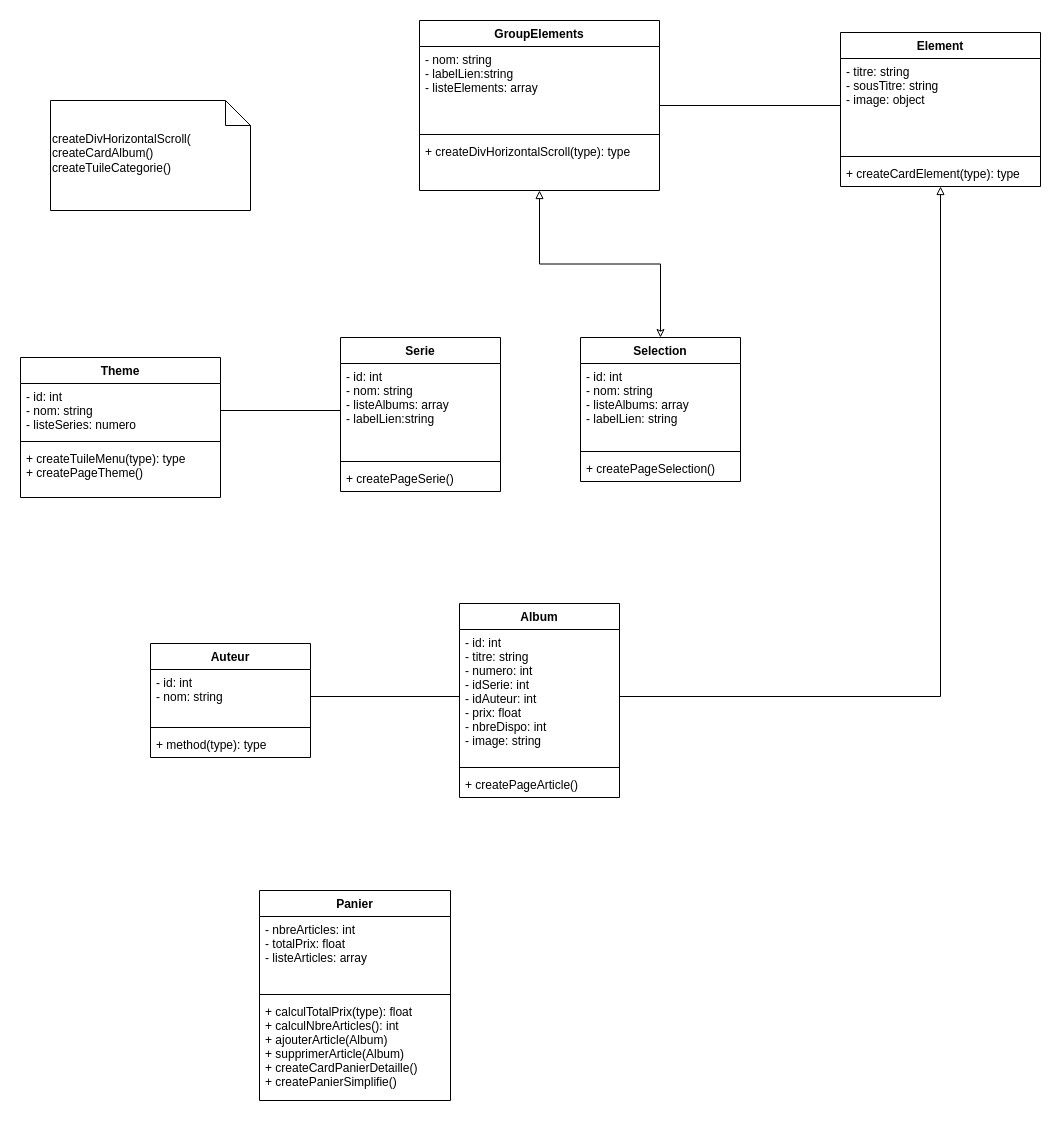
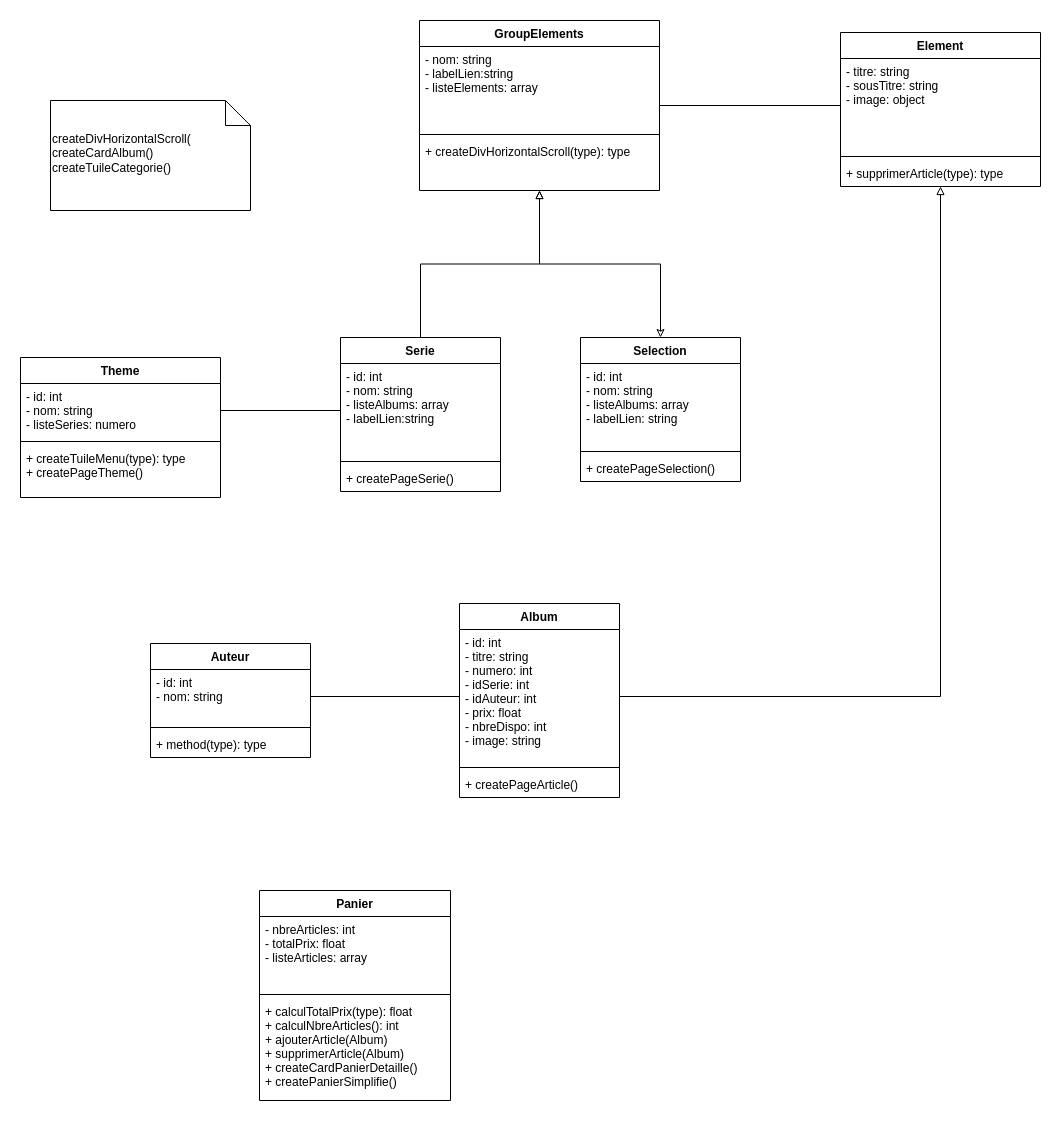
  <mxCell id="0" />
  <mxCell id="1" parent="0" />
  <mxCell id="2" value="Album" style="swimlane;fontStyle=1;align=center;verticalAlign=top;childLayout=stackLayout;horizontal=1;startSize=26;horizontalStack=0;resizeParent=1;resizeParentMax=0;resizeLast=0;collapsible=1;marginBottom=0;" parent="1" vertex="1"><mxGeometry x="459" y="603" width="160" height="194" as="geometry" /></mxCell>
  <mxCell id="3" value="- id: int&#10;- titre: string&#10;- numero: int&#10;- idSerie: int&#10;- idAuteur: int&#10;- prix: float&#10;- nbreDispo: int&#10;- image: string" style="text;strokeColor=none;fillColor=none;align=left;verticalAlign=top;spacingLeft=4;spacingRight=4;overflow=hidden;rotatable=0;points=[[0,0.5],[1,0.5]];portConstraint=eastwest;" parent="2" vertex="1"><mxGeometry y="26" width="160" height="134" as="geometry" /></mxCell>
  <mxCell id="4" value="" style="line;strokeWidth=1;fillColor=none;align=left;verticalAlign=middle;spacingTop=-1;spacingLeft=3;spacingRight=3;rotatable=0;labelPosition=right;points=[];portConstraint=eastwest;" parent="2" vertex="1"><mxGeometry y="160" width="160" height="8" as="geometry" /></mxCell>
  <mxCell id="5" value="+ createPageArticle()" style="text;strokeColor=none;fillColor=none;align=left;verticalAlign=top;spacingLeft=4;spacingRight=4;overflow=hidden;rotatable=0;points=[[0,0.5],[1,0.5]];portConstraint=eastwest;" parent="2" vertex="1"><mxGeometry y="168" width="160" height="26" as="geometry" /></mxCell>
  <mxCell id="6" value="Serie" style="swimlane;fontStyle=1;align=center;verticalAlign=top;childLayout=stackLayout;horizontal=1;startSize=26;horizontalStack=0;resizeParent=1;resizeParentMax=0;resizeLast=0;collapsible=1;marginBottom=0;" parent="1" vertex="1"><mxGeometry x="340" y="337" width="160" height="154" as="geometry" /></mxCell>
  <mxCell id="7" value="- id: int&#10;- nom: string&#10;- listeAlbums: array&#10;- labelLien:string" style="text;strokeColor=none;fillColor=none;align=left;verticalAlign=top;spacingLeft=4;spacingRight=4;overflow=hidden;rotatable=0;points=[[0,0.5],[1,0.5]];portConstraint=eastwest;" parent="6" vertex="1"><mxGeometry y="26" width="160" height="94" as="geometry" /></mxCell>
  <mxCell id="8" value="" style="line;strokeWidth=1;fillColor=none;align=left;verticalAlign=middle;spacingTop=-1;spacingLeft=3;spacingRight=3;rotatable=0;labelPosition=right;points=[];portConstraint=eastwest;" parent="6" vertex="1"><mxGeometry y="120" width="160" height="8" as="geometry" /></mxCell>
  <mxCell id="9" value="+ createPageSerie()" style="text;strokeColor=none;fillColor=none;align=left;verticalAlign=top;spacingLeft=4;spacingRight=4;overflow=hidden;rotatable=0;points=[[0,0.5],[1,0.5]];portConstraint=eastwest;" parent="6" vertex="1"><mxGeometry y="128" width="160" height="26" as="geometry" /></mxCell>
  <mxCell id="10" value="Auteur" style="swimlane;fontStyle=1;align=center;verticalAlign=top;childLayout=stackLayout;horizontal=1;startSize=26;horizontalStack=0;resizeParent=1;resizeParentMax=0;resizeLast=0;collapsible=1;marginBottom=0;" parent="1" vertex="1"><mxGeometry x="150" y="643" width="160" height="114" as="geometry" /></mxCell>
  <mxCell id="11" value="- id: int&#10;- nom: string" style="text;strokeColor=none;fillColor=none;align=left;verticalAlign=top;spacingLeft=4;spacingRight=4;overflow=hidden;rotatable=0;points=[[0,0.5],[1,0.5]];portConstraint=eastwest;" parent="10" vertex="1"><mxGeometry y="26" width="160" height="54" as="geometry" /></mxCell>
  <mxCell id="12" value="" style="line;strokeWidth=1;fillColor=none;align=left;verticalAlign=middle;spacingTop=-1;spacingLeft=3;spacingRight=3;rotatable=0;labelPosition=right;points=[];portConstraint=eastwest;" parent="10" vertex="1"><mxGeometry y="80" width="160" height="8" as="geometry" /></mxCell>
  <mxCell id="13" value="+ method(type): type" style="text;strokeColor=none;fillColor=none;align=left;verticalAlign=top;spacingLeft=4;spacingRight=4;overflow=hidden;rotatable=0;points=[[0,0.5],[1,0.5]];portConstraint=eastwest;" parent="10" vertex="1"><mxGeometry y="88" width="160" height="26" as="geometry" /></mxCell>
  <mxCell id="14" value="createDivHorizontalScroll(&lt;br&gt;createCardAlbum()&lt;br&gt;createTuileCategorie()" style="shape=note2;boundedLbl=1;whiteSpace=wrap;html=1;size=25;verticalAlign=top;align=left;" parent="1" vertex="1"><mxGeometry x="50" y="100" width="200" height="110" as="geometry" /></mxCell>
  <mxCell id="15" value="Theme" style="swimlane;fontStyle=1;align=center;verticalAlign=top;childLayout=stackLayout;horizontal=1;startSize=26;horizontalStack=0;resizeParent=1;resizeParentMax=0;resizeLast=0;collapsible=1;marginBottom=0;" parent="1" vertex="1"><mxGeometry x="20" y="357" width="200" height="140" as="geometry" /></mxCell>
  <mxCell id="16" value="- id: int&#10;- nom: string&#10;- listeSeries: numero" style="text;strokeColor=none;fillColor=none;align=left;verticalAlign=top;spacingLeft=4;spacingRight=4;overflow=hidden;rotatable=0;points=[[0,0.5],[1,0.5]];portConstraint=eastwest;" parent="15" vertex="1"><mxGeometry y="26" width="200" height="54" as="geometry" /></mxCell>
  <mxCell id="17" value="" style="line;strokeWidth=1;fillColor=none;align=left;verticalAlign=middle;spacingTop=-1;spacingLeft=3;spacingRight=3;rotatable=0;labelPosition=right;points=[];portConstraint=eastwest;" parent="15" vertex="1"><mxGeometry y="80" width="200" height="8" as="geometry" /></mxCell>
  <mxCell id="18" value="+ createTuileMenu(type): type&#10;+ createPageTheme()" style="text;strokeColor=none;fillColor=none;align=left;verticalAlign=top;spacingLeft=4;spacingRight=4;overflow=hidden;rotatable=0;points=[[0,0.5],[1,0.5]];portConstraint=eastwest;" parent="15" vertex="1"><mxGeometry y="88" width="200" height="52" as="geometry" /></mxCell>
  <mxCell id="19" style="edgeStyle=orthogonalEdgeStyle;rounded=0;orthogonalLoop=1;jettySize=auto;html=1;entryX=0;entryY=0.5;entryDx=0;entryDy=0;startArrow=none;startFill=0;endArrow=none;endFill=0;strokeColor=#000000;" parent="1" source="22" target="32" edge="1"><mxGeometry relative="1" as="geometry" /></mxCell>
+ <mxCell id="20" style="edgeStyle=orthogonalEdgeStyle;rounded=0;orthogonalLoop=1;jettySize=auto;html=1;entryX=0.5;entryY=0;entryDx=0;entryDy=0;startArrow=block;startFill=0;endArrow=none;endFill=0;strokeColor=#000000;" parent="1" source="22" target="6" edge="1"><mxGeometry relative="1" as="geometry" /></mxCell>
  <mxCell id="21" style="edgeStyle=orthogonalEdgeStyle;rounded=0;orthogonalLoop=1;jettySize=auto;html=1;entryX=0.5;entryY=0;entryDx=0;entryDy=0;startArrow=block;startFill=0;endArrow=classic;endFill=0;strokeColor=#000000;" parent="1" source="22" target="26" edge="1"><mxGeometry relative="1" as="geometry" /></mxCell>
  <mxCell id="22" value="GroupElements" style="swimlane;fontStyle=1;align=center;verticalAlign=top;childLayout=stackLayout;horizontal=1;startSize=26;horizontalStack=0;resizeParent=1;resizeParentMax=0;resizeLast=0;collapsible=1;marginBottom=0;" parent="1" vertex="1"><mxGeometry x="419" y="20" width="240" height="170" as="geometry" /></mxCell>
  <mxCell id="23" value="- nom: string&#10;- labelLien:string&#10;- listeElements: array" style="text;strokeColor=none;fillColor=none;align=left;verticalAlign=top;spacingLeft=4;spacingRight=4;overflow=hidden;rotatable=0;points=[[0,0.5],[1,0.5]];portConstraint=eastwest;" parent="22" vertex="1"><mxGeometry y="26" width="240" height="84" as="geometry" /></mxCell>
  <mxCell id="24" value="" style="line;strokeWidth=1;fillColor=none;align=left;verticalAlign=middle;spacingTop=-1;spacingLeft=3;spacingRight=3;rotatable=0;labelPosition=right;points=[];portConstraint=eastwest;" parent="22" vertex="1"><mxGeometry y="110" width="240" height="8" as="geometry" /></mxCell>
  <mxCell id="25" value="+ createDivHorizontalScroll(type): type" style="text;strokeColor=none;fillColor=none;align=left;verticalAlign=top;spacingLeft=4;spacingRight=4;overflow=hidden;rotatable=0;points=[[0,0.5],[1,0.5]];portConstraint=eastwest;" parent="22" vertex="1"><mxGeometry y="118" width="240" height="52" as="geometry" /></mxCell>
  <mxCell id="26" value="Selection" style="swimlane;fontStyle=1;align=center;verticalAlign=top;childLayout=stackLayout;horizontal=1;startSize=26;horizontalStack=0;resizeParent=1;resizeParentMax=0;resizeLast=0;collapsible=1;marginBottom=0;" parent="1" vertex="1"><mxGeometry x="580" y="337" width="160" height="144" as="geometry" /></mxCell>
  <mxCell id="27" value="- id: int&#10;- nom: string&#10;- listeAlbums: array&#10;- labelLien: string" style="text;strokeColor=none;fillColor=none;align=left;verticalAlign=top;spacingLeft=4;spacingRight=4;overflow=hidden;rotatable=0;points=[[0,0.5],[1,0.5]];portConstraint=eastwest;" parent="26" vertex="1"><mxGeometry y="26" width="160" height="84" as="geometry" /></mxCell>
  <mxCell id="28" value="" style="line;strokeWidth=1;fillColor=none;align=left;verticalAlign=middle;spacingTop=-1;spacingLeft=3;spacingRight=3;rotatable=0;labelPosition=right;points=[];portConstraint=eastwest;" parent="26" vertex="1"><mxGeometry y="110" width="160" height="8" as="geometry" /></mxCell>
  <mxCell id="29" value="+ createPageSelection()" style="text;strokeColor=none;fillColor=none;align=left;verticalAlign=top;spacingLeft=4;spacingRight=4;overflow=hidden;rotatable=0;points=[[0,0.5],[1,0.5]];portConstraint=eastwest;" parent="26" vertex="1"><mxGeometry y="118" width="160" height="26" as="geometry" /></mxCell>
  <mxCell id="30" style="edgeStyle=orthogonalEdgeStyle;rounded=0;orthogonalLoop=1;jettySize=auto;html=1;entryX=1;entryY=0.5;entryDx=0;entryDy=0;startArrow=block;startFill=0;endArrow=none;endFill=0;strokeColor=#000000;" parent="1" source="31" target="3" edge="1"><mxGeometry relative="1" as="geometry" /></mxCell>
  <mxCell id="31" value="Element" style="swimlane;fontStyle=1;align=center;verticalAlign=top;childLayout=stackLayout;horizontal=1;startSize=26;horizontalStack=0;resizeParent=1;resizeParentMax=0;resizeLast=0;collapsible=1;marginBottom=0;" parent="1" vertex="1"><mxGeometry x="840" y="32" width="200" height="154" as="geometry" /></mxCell>
  <mxCell id="32" value="- titre: string&#10;- sousTitre: string&#10;- image: object" style="text;strokeColor=none;fillColor=none;align=left;verticalAlign=top;spacingLeft=4;spacingRight=4;overflow=hidden;rotatable=0;points=[[0,0.5],[1,0.5]];portConstraint=eastwest;" parent="31" vertex="1"><mxGeometry y="26" width="200" height="94" as="geometry" /></mxCell>
  <mxCell id="33" value="" style="line;strokeWidth=1;fillColor=none;align=left;verticalAlign=middle;spacingTop=-1;spacingLeft=3;spacingRight=3;rotatable=0;labelPosition=right;points=[];portConstraint=eastwest;" parent="31" vertex="1"><mxGeometry y="120" width="200" height="8" as="geometry" /></mxCell>
- <mxCell id="34" value="+ createCardElement(type): type" style="text;strokeColor=none;fillColor=none;align=left;verticalAlign=top;spacingLeft=4;spacingRight=4;overflow=hidden;rotatable=0;points=[[0,0.5],[1,0.5]];portConstraint=eastwest;" parent="31" vertex="1"><mxGeometry y="128" width="200" height="26" as="geometry" /></mxCell>
+ <mxCell id="34" value="+ supprimerArticle(type): type" style="text;strokeColor=none;fillColor=none;align=left;verticalAlign=top;spacingLeft=4;spacingRight=4;overflow=hidden;rotatable=0;points=[[0,0.5],[1,0.5]];portConstraint=eastwest;" parent="31" vertex="1"><mxGeometry y="128" width="200" height="26" as="geometry" /></mxCell>
  <mxCell id="35" style="edgeStyle=orthogonalEdgeStyle;rounded=0;orthogonalLoop=1;jettySize=auto;html=1;entryX=0;entryY=0.5;entryDx=0;entryDy=0;startArrow=none;startFill=0;endArrow=none;endFill=0;strokeColor=#000000;" parent="1" source="16" target="7" edge="1"><mxGeometry relative="1" as="geometry" /></mxCell>
  <mxCell id="36" style="edgeStyle=orthogonalEdgeStyle;rounded=0;orthogonalLoop=1;jettySize=auto;html=1;entryX=1;entryY=0.5;entryDx=0;entryDy=0;startArrow=none;startFill=0;endArrow=none;endFill=0;strokeColor=#000000;" parent="1" source="3" target="11" edge="1"><mxGeometry relative="1" as="geometry" /></mxCell>
  <mxCell id="37" value="Panier" style="swimlane;fontStyle=1;align=center;verticalAlign=top;childLayout=stackLayout;horizontal=1;startSize=26;horizontalStack=0;resizeParent=1;resizeParentMax=0;resizeLast=0;collapsible=1;marginBottom=0;" parent="1" vertex="1"><mxGeometry x="259" y="890" width="191" height="210" as="geometry" /></mxCell>
  <mxCell id="38" value="- nbreArticles: int&#10;- totalPrix: float&#10;- listeArticles: array" style="text;strokeColor=none;fillColor=none;align=left;verticalAlign=top;spacingLeft=4;spacingRight=4;overflow=hidden;rotatable=0;points=[[0,0.5],[1,0.5]];portConstraint=eastwest;" parent="37" vertex="1"><mxGeometry y="26" width="191" height="74" as="geometry" /></mxCell>
  <mxCell id="39" value="" style="line;strokeWidth=1;fillColor=none;align=left;verticalAlign=middle;spacingTop=-1;spacingLeft=3;spacingRight=3;rotatable=0;labelPosition=right;points=[];portConstraint=eastwest;" parent="37" vertex="1"><mxGeometry y="100" width="191" height="8" as="geometry" /></mxCell>
  <mxCell id="40" value="+ calculTotalPrix(type): float&#10;+ calculNbreArticles(): int&#10;+ ajouterArticle(Album)&#10;+ supprimerArticle(Album)&#10;+ createCardPanierDetaille()&#10;+ createPanierSimplifie()" style="text;strokeColor=none;fillColor=none;align=left;verticalAlign=top;spacingLeft=4;spacingRight=4;overflow=hidden;rotatable=0;points=[[0,0.5],[1,0.5]];portConstraint=eastwest;" parent="37" vertex="1"><mxGeometry y="108" width="191" height="102" as="geometry" /></mxCell>
